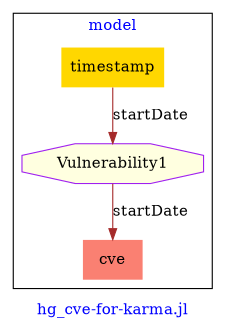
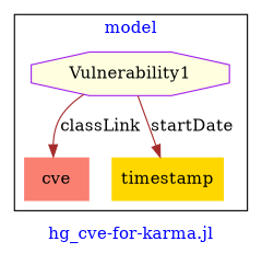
  digraph {
    fontcolor=blue
    label="hg_cve-for-karma.jl"
    remincross=true
    node [color=darkorange shape=plaintext style=filled]
    edge [color=brown fontcolor=black]
    n1 [color=purple fillcolor=lightyellow label=Vulnerability1 shape=octagon]
    n2 [fillcolor=salmon label=cve]
    n3 [fillcolor=gold label=timestamp]
    subgraph cluster_1 {
      label=model
      n1
      n2
      n3
    }
-   n1 -> n2 [label=startDate]
-   n3 -> n1 [label=startDate]
+   n1 -> n2 [label=classLink]
+   n1 -> n3 [label=startDate]
  }
